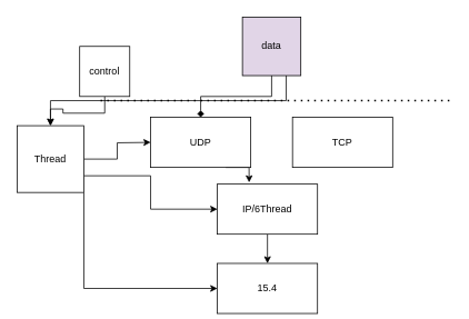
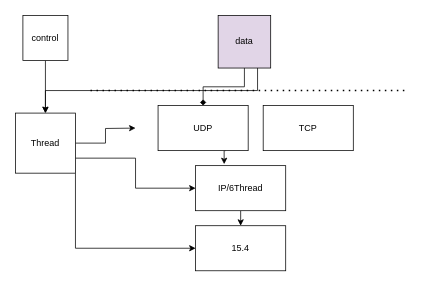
  <mxCell id="0" />
  <mxCell id="1" parent="0" />
- <mxCell id="2" value="15.4 " style="rounded=0;whiteSpace=wrap;html=1;" vertex="1" parent="1"><mxGeometry x="260" y="315" width="120" height="60" as="geometry" /></mxCell>
+ <mxCell id="2" value="15.4 " style="rounded=0;whiteSpace=wrap;html=1;" vertex="1" parent="1"><mxGeometry x="260" y="300" width="120" height="60" as="geometry" /></mxCell>
  <mxCell id="3" value="TCP" style="rounded=0;whiteSpace=wrap;html=1;" vertex="1" parent="1"><mxGeometry x="350" y="140" width="120" height="60" as="geometry" /></mxCell>
  <mxCell id="4" style="edgeStyle=orthogonalEdgeStyle;rounded=0;orthogonalLoop=1;jettySize=auto;html=1;exitX=0.75;exitY=1;exitDx=0;exitDy=0;entryX=0.317;entryY=-0.033;entryDx=0;entryDy=0;entryPerimeter=0;" edge="1" parent="1" source="5" target="7"><mxGeometry relative="1" as="geometry" /></mxCell>
- <mxCell id="5" value="UDP" style="rounded=0;whiteSpace=wrap;html=1;" vertex="1" parent="1"><mxGeometry x="180" y="140" width="120" height="60" as="geometry" /></mxCell>
+ <mxCell id="5" value="UDP" style="rounded=0;whiteSpace=wrap;html=1;" vertex="1" parent="1"><mxGeometry x="210" y="140" width="120" height="60" as="geometry" /></mxCell>
  <mxCell id="6" style="edgeStyle=orthogonalEdgeStyle;rounded=0;orthogonalLoop=1;jettySize=auto;html=1;exitX=0.5;exitY=1;exitDx=0;exitDy=0;entryX=0.5;entryY=0;entryDx=0;entryDy=0;" edge="1" parent="1" source="7" target="2"><mxGeometry relative="1" as="geometry" /></mxCell>
  <mxCell id="7" value="IP/6Thread" style="rounded=0;whiteSpace=wrap;html=1;" vertex="1" parent="1"><mxGeometry x="260" y="220" width="120" height="60" as="geometry" /></mxCell>
  <mxCell id="8" value="" style="endArrow=none;dashed=1;html=1;dashPattern=1 3;strokeWidth=2;rounded=0;" edge="1" parent="1"><mxGeometry width="50" height="50" relative="1" as="geometry"><mxPoint x="120" y="120" as="sourcePoint" /><mxPoint x="540" y="120" as="targetPoint" /></mxGeometry></mxCell>
  <mxCell id="9" style="edgeStyle=orthogonalEdgeStyle;rounded=0;orthogonalLoop=1;jettySize=auto;html=1;exitX=1;exitY=0.5;exitDx=0;exitDy=0;" edge="1" parent="1" source="12"><mxGeometry relative="1" as="geometry"><mxPoint x="180" y="170" as="targetPoint" /></mxGeometry></mxCell>
  <mxCell id="10" style="edgeStyle=orthogonalEdgeStyle;rounded=0;orthogonalLoop=1;jettySize=auto;html=1;exitX=1;exitY=0.75;exitDx=0;exitDy=0;entryX=0;entryY=0.5;entryDx=0;entryDy=0;" edge="1" parent="1" source="12" target="7"><mxGeometry relative="1" as="geometry" /></mxCell>
  <mxCell id="11" style="edgeStyle=orthogonalEdgeStyle;rounded=0;orthogonalLoop=1;jettySize=auto;html=1;exitX=1;exitY=1;exitDx=0;exitDy=0;entryX=0;entryY=0.5;entryDx=0;entryDy=0;" edge="1" parent="1" source="12" target="2"><mxGeometry relative="1" as="geometry" /></mxCell>
  <mxCell id="12" value="Thread" style="whiteSpace=wrap;html=1;aspect=fixed;" vertex="1" parent="1"><mxGeometry x="20" y="150" width="80" height="80" as="geometry" /></mxCell>
  <mxCell id="13" style="edgeStyle=orthogonalEdgeStyle;rounded=0;orthogonalLoop=1;jettySize=auto;html=1;exitX=0.5;exitY=1;exitDx=0;exitDy=0;" edge="1" parent="1" source="14" target="12"><mxGeometry relative="1" as="geometry" /></mxCell>
- <mxCell id="14" value="control" style="whiteSpace=wrap;html=1;aspect=fixed;" vertex="1" parent="1"><mxGeometry x="95" y="55" width="60" height="60" as="geometry" /></mxCell>
+ <mxCell id="14" value="control" style="whiteSpace=wrap;html=1;aspect=fixed;" vertex="1" parent="1"><mxGeometry x="30" y="20" width="60" height="60" as="geometry" /></mxCell>
  <mxCell id="15" style="edgeStyle=orthogonalEdgeStyle;rounded=0;orthogonalLoop=1;jettySize=auto;html=1;exitX=0.5;exitY=1;exitDx=0;exitDy=0;endArrow=diamond;" edge="1" parent="1" source="17" target="5"><mxGeometry relative="1" as="geometry" /></mxCell>
  <mxCell id="16" style="edgeStyle=orthogonalEdgeStyle;rounded=0;orthogonalLoop=1;jettySize=auto;html=1;exitX=0.75;exitY=1;exitDx=0;exitDy=0;" edge="1" parent="1" source="17" target="12"><mxGeometry relative="1" as="geometry" /></mxCell>
  <mxCell id="17" value="data" style="whiteSpace=wrap;html=1;aspect=fixed;fillColor=#e1d5e7;" vertex="1" parent="1"><mxGeometry x="290" y="20" width="70" height="70" as="geometry" /></mxCell>
  <mxCell id="18" style="edgeStyle=orthogonalEdgeStyle;rounded=0;orthogonalLoop=1;jettySize=auto;html=1;exitX=0.5;exitY=1;exitDx=0;exitDy=0;" edge="1" parent="1" source="3" target="3"><mxGeometry relative="1" as="geometry" /></mxCell>
